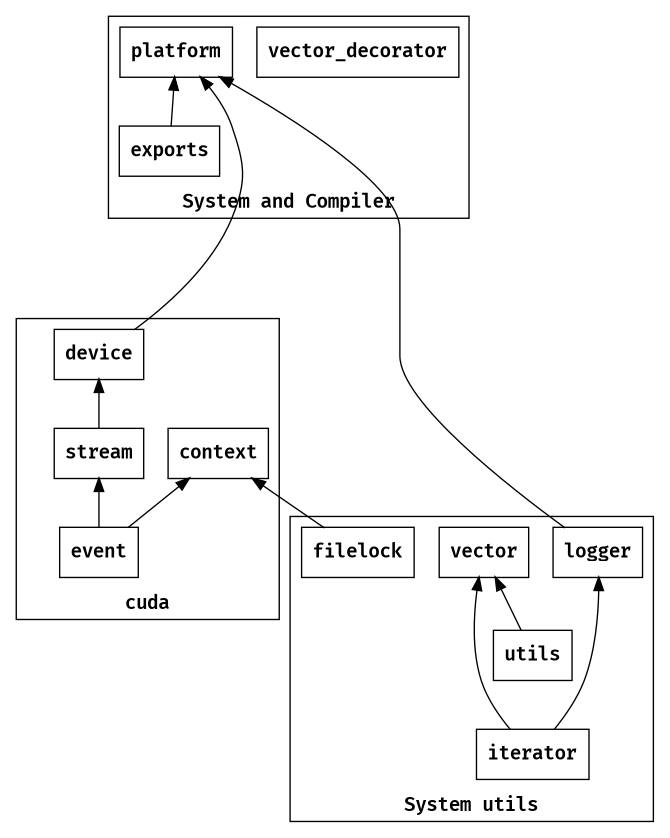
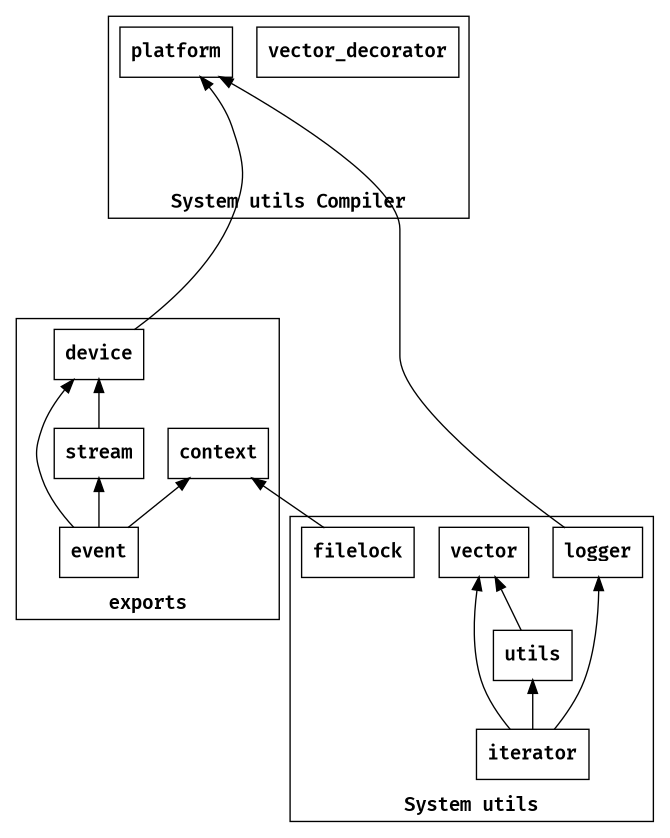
  digraph {
    compound=true
    fontname="Fira Code SemiBold"
    rankdir=BT
    node [fontname="Fira Code SemiBold" labelloc=c shape=record]
    n1 [label=platform]
    n2 [label=vector_decorator]
-   n3 [label=exports]
    n4 [label=vector]
    n5 [label=filelock]
    n6 [label=logger]
    n7 [label=utils]
    n8 [label=iterator]
    n9 [label=device]
    n10 [label=context]
    n11 [label=stream]
    n12 [label=event]
    subgraph cluster_1 {
-     label="System and Compiler"
-     n3
+     label="System utils Compiler"
      subgraph sub_2 {
        label="System and Compiler"
        rank=same
        n1
        n2
      }
    }
    subgraph cluster_3 {
      label="System utils"
      n7
      n8
      subgraph sub_4 {
        label="Basic utils"
        rank=same
        n4
        n5
        n6
      }
    }
    subgraph cluster_5 {
-     label=cuda
+     label=exports
      n9
      n10
      n11
      n12
    }
-   n3 -> n1
    n5 -> n10
    n6 -> n1 [minlen=4]
    n7 -> n4
    n8 -> n4
    n8 -> n6
+   n8 -> n7
    n9 -> n1 [minlen=4]
    n11 -> n9
+   n12 -> n9
    n12 -> n10
    n12 -> n11
  }
